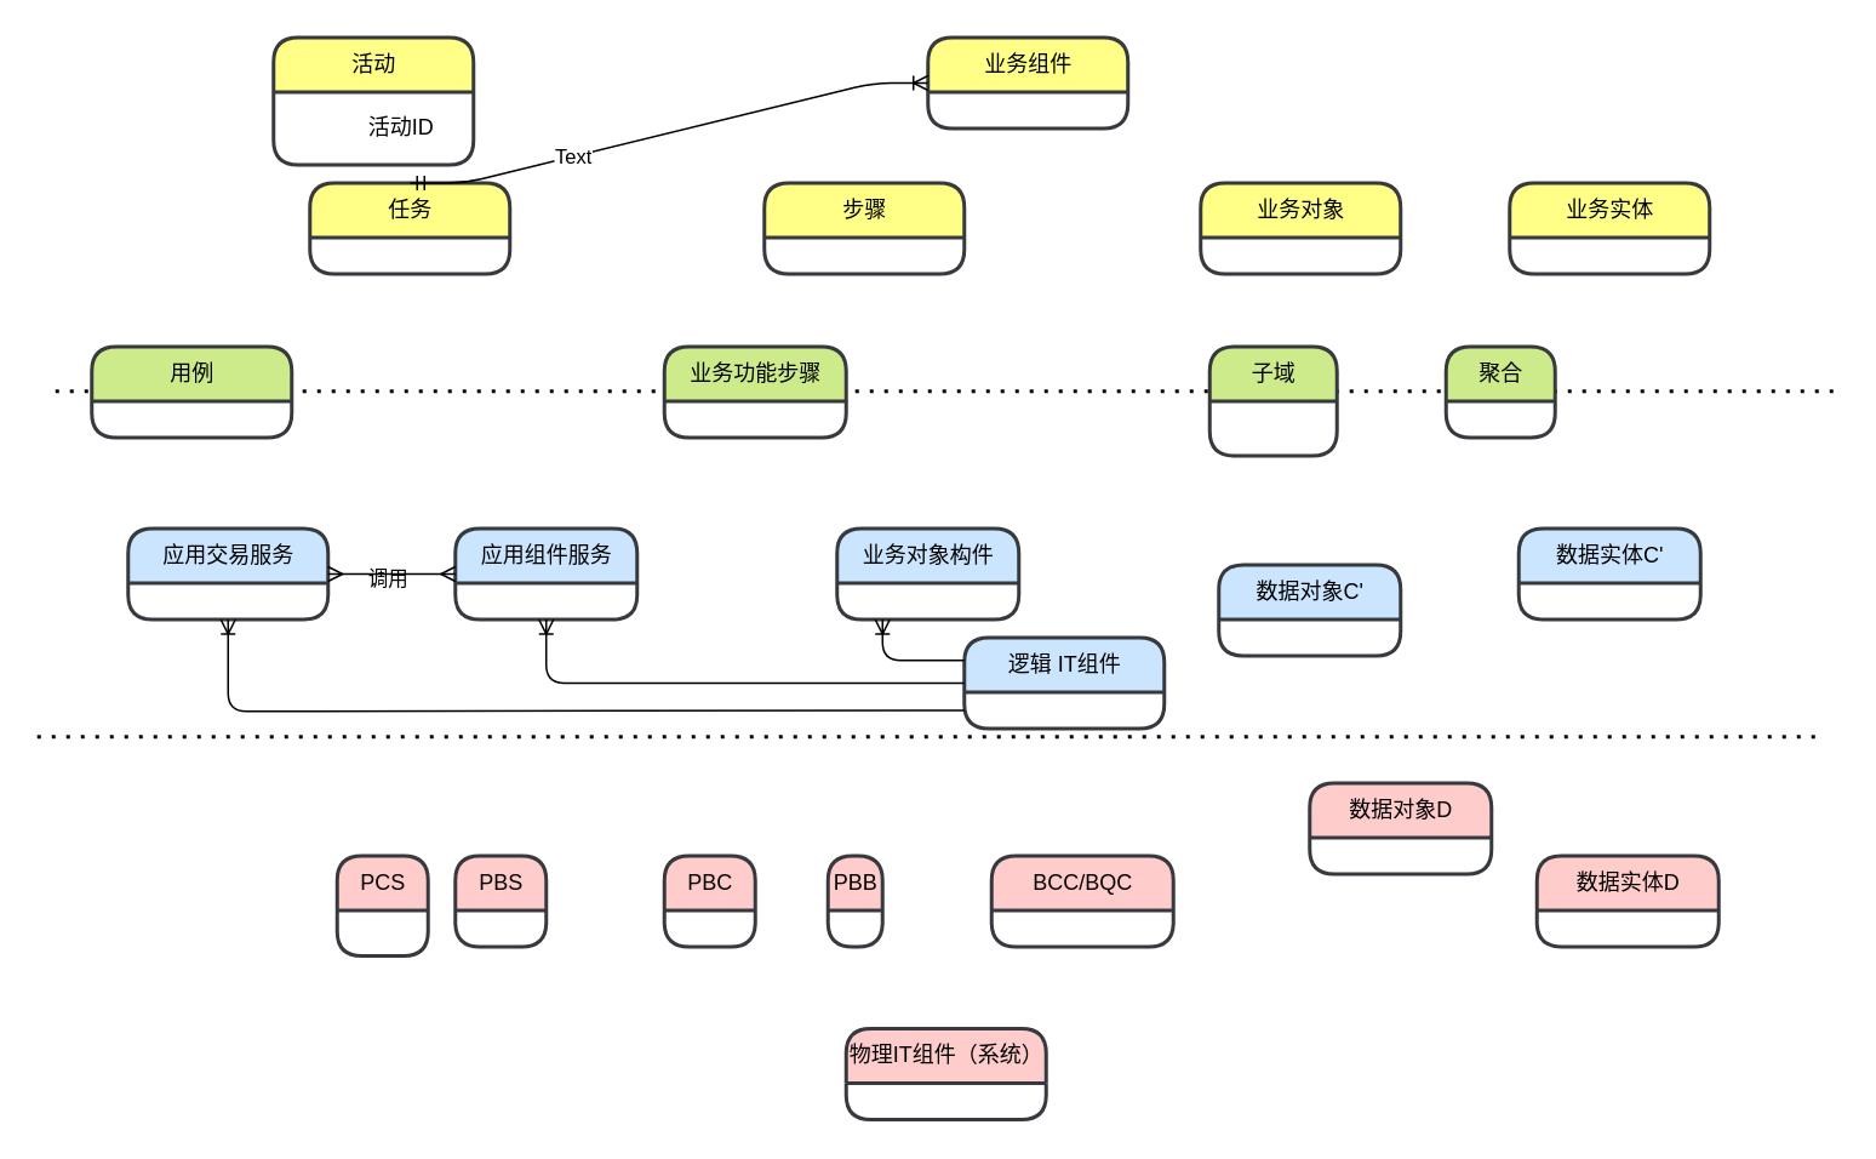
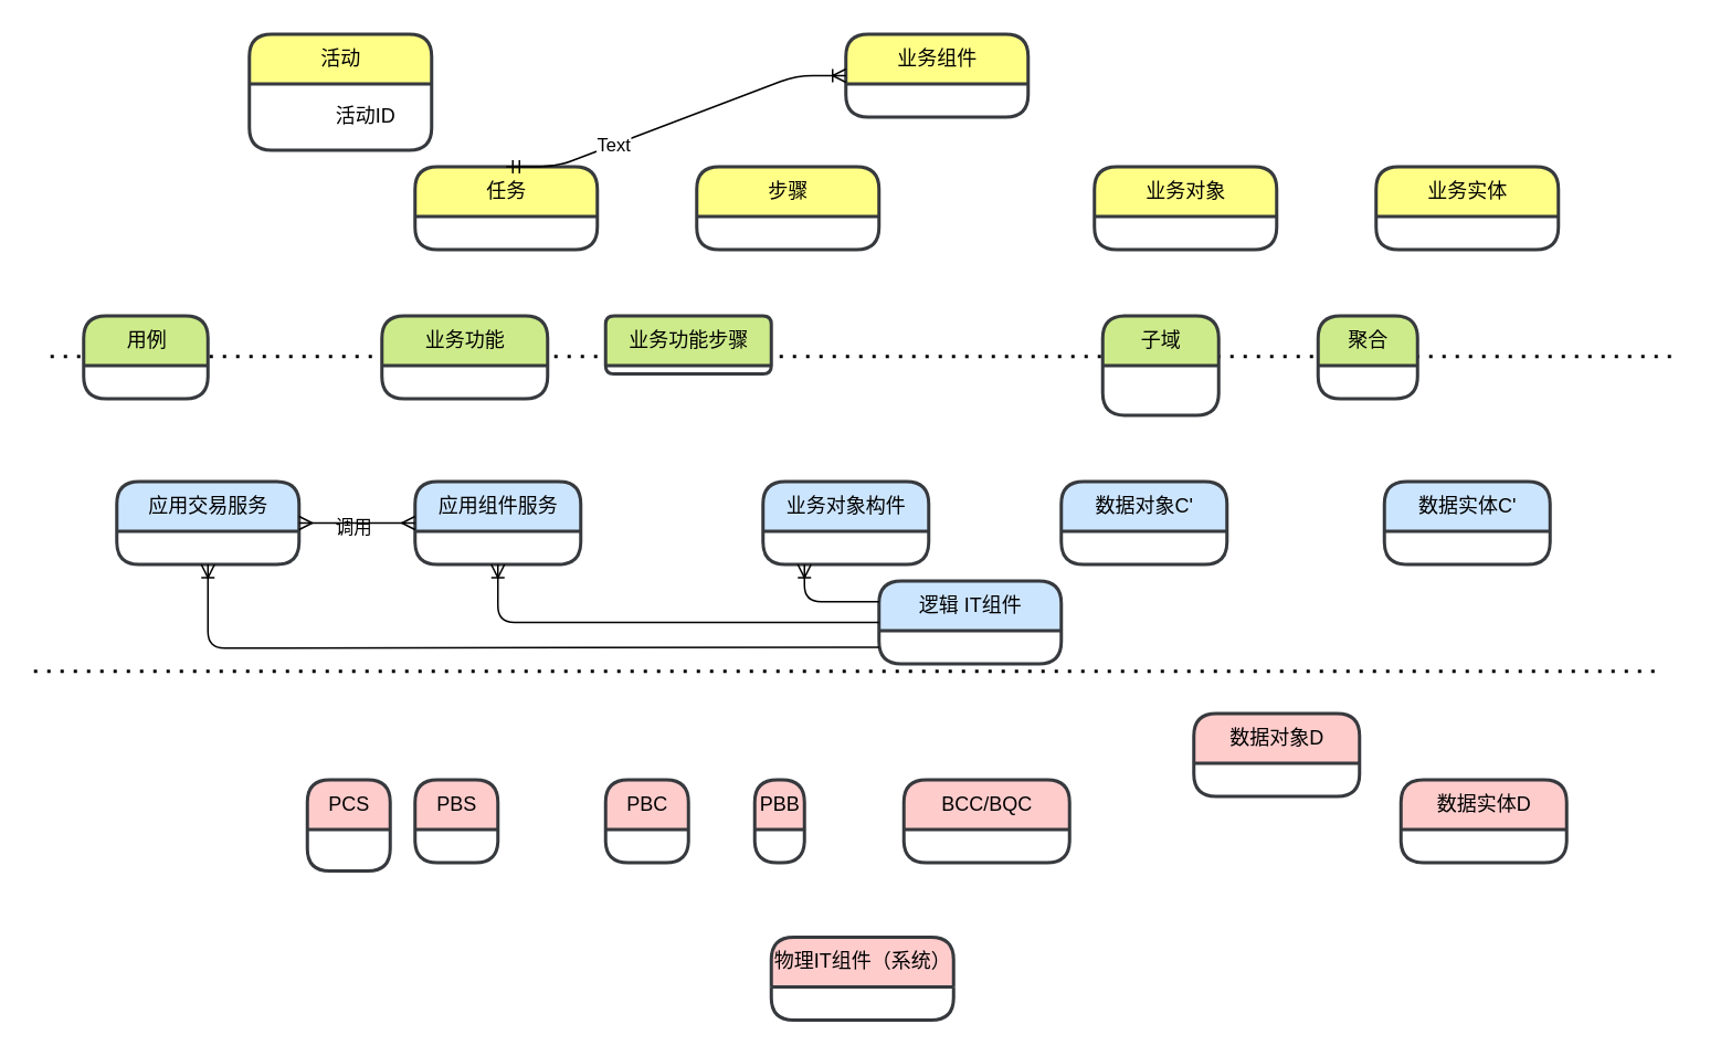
  <mxCell id="0" />
  <mxCell id="1" parent="0" />
  <mxCell id="2" value="" style="endArrow=none;dashed=1;html=1;dashPattern=1 3;strokeWidth=2;" parent="1" edge="1"><mxGeometry width="50" height="50" relative="1" as="geometry"><mxPoint x="30" y="214.5" as="sourcePoint" /><mxPoint x="1010" y="214.5" as="targetPoint" /></mxGeometry></mxCell>
  <mxCell id="3" value="应用交易服务" style="swimlane;childLayout=stackLayout;horizontal=1;startSize=30;horizontalStack=0;rounded=1;fontSize=12;fontStyle=0;strokeWidth=2;resizeParent=0;resizeLast=1;shadow=0;dashed=0;align=center;fontFamily=Helvetica;fontColor=#000000;strokeColor=#36393d;fillColor=#cce5ff;html=1;" parent="1" vertex="1"><mxGeometry x="70" y="290" width="110" height="50" as="geometry" /></mxCell>
  <mxCell id="4" value="应用组件服务" style="swimlane;childLayout=stackLayout;horizontal=1;startSize=30;horizontalStack=0;rounded=1;fontSize=12;fontStyle=0;strokeWidth=2;resizeParent=0;resizeLast=1;shadow=0;dashed=0;align=center;fontFamily=Helvetica;fontColor=#000000;strokeColor=#36393d;fillColor=#cce5ff;html=1;" parent="1" vertex="1"><mxGeometry x="250" y="290" width="100" height="50" as="geometry" /></mxCell>
  <mxCell id="5" value="" style="edgeStyle=entityRelationEdgeStyle;fontSize=12;html=1;endArrow=ERmany;startArrow=ERmany;" parent="1" target="4" edge="1"><mxGeometry width="100" height="100" relative="1" as="geometry"><mxPoint x="180" y="315" as="sourcePoint" /><mxPoint x="260" y="270" as="targetPoint" /></mxGeometry></mxCell>
  <mxCell id="6" value="调用" style="swimlane;childLayout=stackLayout;horizontal=1;startSize=30;horizontalStack=0;rounded=1;fontSize=11;fontStyle=0;strokeWidth=2;resizeParent=0;resizeLast=1;shadow=0;dashed=0;align=center;fontFamily=Helvetica;fontColor=#000000;strokeColor=none;fillColor=none;gradientColor=none;html=1;" parent="5" vertex="1" connectable="0"><mxGeometry x="-0.086" y="-2" relative="1" as="geometry"><mxPoint as="offset" /></mxGeometry></mxCell>
  <mxCell id="7" value="活动" style="swimlane;childLayout=stackLayout;horizontal=1;startSize=30;horizontalStack=0;rounded=1;fontSize=12;fontStyle=0;strokeWidth=2;resizeParent=0;resizeLast=1;shadow=0;dashed=0;align=center;fontFamily=Helvetica;fontColor=#000000;strokeColor=#36393d;fillColor=#ffff88;html=1;" parent="1" vertex="1"><mxGeometry x="150" y="20" width="110" height="70" as="geometry" /></mxCell>
- <mxCell id="8" value="任务" style="swimlane;childLayout=stackLayout;horizontal=1;startSize=30;horizontalStack=0;rounded=1;fontSize=12;fontStyle=0;strokeWidth=2;resizeParent=0;resizeLast=1;shadow=0;dashed=0;align=center;fontFamily=Helvetica;fontColor=#000000;strokeColor=#36393d;fillColor=#ffff88;html=1;" parent="1" vertex="1"><mxGeometry x="170" y="100" width="110" height="50" as="geometry" /></mxCell>
+ <mxCell id="8" value="任务" style="swimlane;childLayout=stackLayout;horizontal=1;startSize=30;horizontalStack=0;rounded=1;fontSize=12;fontStyle=0;strokeWidth=2;resizeParent=0;resizeLast=1;shadow=0;dashed=0;align=center;fontFamily=Helvetica;fontColor=#000000;strokeColor=#36393d;fillColor=#ffff88;html=1;" parent="1" vertex="1"><mxGeometry x="250" y="100" width="110" height="50" as="geometry" /></mxCell>
  <mxCell id="9" value="&lt;div&gt;步骤&lt;/div&gt;" style="swimlane;childLayout=stackLayout;horizontal=1;startSize=30;horizontalStack=0;rounded=1;fontSize=12;fontStyle=0;strokeWidth=2;resizeParent=0;resizeLast=1;shadow=0;dashed=0;align=center;fontFamily=Helvetica;fontColor=#000000;strokeColor=#36393d;fillColor=#ffff88;html=1;" parent="1" vertex="1"><mxGeometry x="420" y="100" width="110" height="50" as="geometry" /></mxCell>
  <mxCell id="10" value="逻辑 IT组件" style="swimlane;childLayout=stackLayout;horizontal=1;startSize=30;horizontalStack=0;rounded=1;fontSize=12;fontStyle=0;strokeWidth=2;resizeParent=0;resizeLast=1;shadow=0;dashed=0;align=center;fontFamily=Helvetica;fontColor=#000000;strokeColor=#36393d;fillColor=#cce5ff;html=1;" parent="1" vertex="1"><mxGeometry x="530" y="350" width="110" height="50" as="geometry" /></mxCell>
  <mxCell id="11" value="业务对象" style="swimlane;childLayout=stackLayout;horizontal=1;startSize=30;horizontalStack=0;rounded=1;fontSize=12;fontStyle=0;strokeWidth=2;resizeParent=0;resizeLast=1;shadow=0;dashed=0;align=center;fontFamily=Helvetica;fontColor=#000000;strokeColor=#36393d;fillColor=#ffff88;html=1;" parent="1" vertex="1"><mxGeometry x="660" y="100" width="110" height="50" as="geometry" /></mxCell>
  <mxCell id="12" value="业务实体" style="swimlane;childLayout=stackLayout;horizontal=1;startSize=30;horizontalStack=0;rounded=1;fontSize=12;fontStyle=0;strokeWidth=2;resizeParent=0;resizeLast=1;shadow=0;dashed=0;align=center;fontFamily=Helvetica;fontColor=#000000;strokeColor=#36393d;fillColor=#ffff88;html=1;" parent="1" vertex="1"><mxGeometry x="830" y="100" width="110" height="50" as="geometry" /></mxCell>
+ <mxCell id="13" value="业务功能" style="swimlane;childLayout=stackLayout;horizontal=1;startSize=30;horizontalStack=0;rounded=1;fontSize=12;fontStyle=0;strokeWidth=2;resizeParent=0;resizeLast=1;shadow=0;dashed=0;align=center;fontFamily=Helvetica;strokeColor=#36393d;fillColor=#cdeb8b;html=1;" parent="1" vertex="1"><mxGeometry x="230" y="190" width="100" height="50" as="geometry" /></mxCell>
  <mxCell id="14" value="业务对象构件" style="swimlane;childLayout=stackLayout;horizontal=1;startSize=30;horizontalStack=0;rounded=1;fontSize=12;fontStyle=0;strokeWidth=2;resizeParent=0;resizeLast=1;shadow=0;dashed=0;align=center;fontFamily=Helvetica;fontColor=#000000;strokeColor=#36393d;fillColor=#cce5ff;html=1;" parent="1" vertex="1"><mxGeometry x="460" y="290" width="100" height="50" as="geometry" /></mxCell>
- <mxCell id="15" value="数据对象C'" style="swimlane;childLayout=stackLayout;horizontal=1;startSize=30;horizontalStack=0;rounded=1;fontSize=12;fontStyle=0;strokeWidth=2;resizeParent=0;resizeLast=1;shadow=0;dashed=0;align=center;fontFamily=Helvetica;fontColor=#000000;strokeColor=#36393d;fillColor=#cce5ff;html=1;" parent="1" vertex="1"><mxGeometry x="670" y="310" width="100" height="50" as="geometry" /></mxCell>
+ <mxCell id="15" value="数据对象C'" style="swimlane;childLayout=stackLayout;horizontal=1;startSize=30;horizontalStack=0;rounded=1;fontSize=12;fontStyle=0;strokeWidth=2;resizeParent=0;resizeLast=1;shadow=0;dashed=0;align=center;fontFamily=Helvetica;fontColor=#000000;strokeColor=#36393d;fillColor=#cce5ff;html=1;" parent="1" vertex="1"><mxGeometry x="640" y="290" width="100" height="50" as="geometry" /></mxCell>
  <mxCell id="16" value="数据实体D" style="swimlane;childLayout=stackLayout;horizontal=1;startSize=30;horizontalStack=0;rounded=1;fontSize=12;fontStyle=0;strokeWidth=2;resizeParent=0;resizeLast=1;shadow=0;dashed=0;align=center;fontFamily=Helvetica;fontColor=#000000;strokeColor=#36393d;fillColor=#ffcccc;html=1;" parent="1" vertex="1"><mxGeometry x="845" y="470" width="100" height="50" as="geometry" /></mxCell>
  <mxCell id="17" value="数据实体C'" style="swimlane;childLayout=stackLayout;horizontal=1;startSize=30;horizontalStack=0;rounded=1;fontSize=12;fontStyle=0;strokeWidth=2;resizeParent=0;resizeLast=1;shadow=0;dashed=0;align=center;fontFamily=Helvetica;fontColor=#000000;strokeColor=#36393d;fillColor=#cce5ff;html=1;" parent="1" vertex="1"><mxGeometry x="835" y="290" width="100" height="50" as="geometry" /></mxCell>
  <mxCell id="18" value="数据对象D" style="swimlane;childLayout=stackLayout;horizontal=1;startSize=30;horizontalStack=0;rounded=1;fontSize=12;fontStyle=0;strokeWidth=2;resizeParent=0;resizeLast=1;shadow=0;dashed=0;align=center;fontFamily=Helvetica;fontColor=#000000;strokeColor=#36393d;fillColor=#ffcccc;html=1;" parent="1" vertex="1"><mxGeometry x="720" y="430" width="100" height="50" as="geometry" /></mxCell>
  <mxCell id="19" value="BCC/BQC" style="swimlane;childLayout=stackLayout;horizontal=1;startSize=30;horizontalStack=0;rounded=1;fontSize=12;fontStyle=0;strokeWidth=2;resizeParent=0;resizeLast=1;shadow=0;dashed=0;align=center;fontFamily=Helvetica;fontColor=#000000;strokeColor=#36393d;fillColor=#ffcccc;html=1;" parent="1" vertex="1"><mxGeometry x="545" y="470" width="100" height="50" as="geometry" /></mxCell>
  <mxCell id="20" value="PBB" style="swimlane;childLayout=stackLayout;horizontal=1;startSize=30;horizontalStack=0;rounded=1;fontSize=12;fontStyle=0;strokeWidth=2;resizeParent=0;resizeLast=1;shadow=0;dashed=0;align=center;fontFamily=Helvetica;fontColor=#000000;strokeColor=#36393d;fillColor=#ffcccc;html=1;" parent="1" vertex="1"><mxGeometry x="455" y="470" width="30" height="50" as="geometry" /></mxCell>
  <mxCell id="21" value="PBC" style="swimlane;childLayout=stackLayout;horizontal=1;startSize=30;horizontalStack=0;rounded=1;fontSize=12;fontStyle=0;strokeWidth=2;resizeParent=0;resizeLast=1;shadow=0;dashed=0;align=center;fontFamily=Helvetica;fontColor=#000000;strokeColor=#36393d;fillColor=#ffcccc;html=1;" parent="1" vertex="1"><mxGeometry x="365" y="470" width="50" height="50" as="geometry" /></mxCell>
  <mxCell id="22" value="PBS" style="swimlane;childLayout=stackLayout;horizontal=1;startSize=30;horizontalStack=0;rounded=1;fontSize=12;fontStyle=0;strokeWidth=2;resizeParent=0;resizeLast=1;shadow=0;dashed=0;align=center;fontFamily=Helvetica;fontColor=#000000;strokeColor=#36393d;fillColor=#ffcccc;html=1;" parent="1" vertex="1"><mxGeometry x="250" y="470" width="50" height="50" as="geometry" /></mxCell>
  <mxCell id="23" value="PCS" style="swimlane;childLayout=stackLayout;horizontal=1;startSize=30;horizontalStack=0;rounded=1;fontSize=12;fontStyle=0;strokeWidth=2;resizeParent=0;resizeLast=1;shadow=0;dashed=0;align=center;fontFamily=Helvetica;fontColor=#000000;strokeColor=#36393d;fillColor=#ffcccc;html=1;" parent="1" vertex="1"><mxGeometry x="185" y="470" width="50" height="55" as="geometry" /></mxCell>
  <mxCell id="24" value="物理IT组件（系统）" style="swimlane;childLayout=stackLayout;horizontal=1;startSize=30;horizontalStack=0;rounded=1;fontSize=12;fontStyle=0;strokeWidth=2;resizeParent=0;resizeLast=1;shadow=0;dashed=0;align=center;fontFamily=Helvetica;fontColor=#000000;strokeColor=#36393d;fillColor=#ffcccc;html=1;" parent="1" vertex="1"><mxGeometry x="465" y="565" width="110" height="50" as="geometry" /></mxCell>
  <mxCell id="25" value="" style="endArrow=none;dashed=1;html=1;dashPattern=1 3;strokeWidth=2;" parent="1" edge="1"><mxGeometry width="50" height="50" relative="1" as="geometry"><mxPoint x="20" y="404.5" as="sourcePoint" /><mxPoint x="1000" y="404.5" as="targetPoint" /></mxGeometry></mxCell>
  <mxCell id="26" value="聚合" style="swimlane;childLayout=stackLayout;horizontal=1;startSize=30;horizontalStack=0;rounded=1;fontSize=12;fontStyle=0;strokeWidth=2;resizeParent=0;resizeLast=1;shadow=0;dashed=0;align=center;fontFamily=Helvetica;strokeColor=#36393d;fillColor=#cdeb8b;html=1;" parent="1" vertex="1"><mxGeometry x="795" y="190" width="60" height="50" as="geometry" /></mxCell>
- <mxCell id="27" value="用例" style="swimlane;childLayout=stackLayout;horizontal=1;startSize=30;horizontalStack=0;rounded=1;fontSize=12;fontStyle=0;strokeWidth=2;resizeParent=0;resizeLast=1;shadow=0;dashed=0;align=center;fontFamily=Helvetica;strokeColor=#36393d;fillColor=#cdeb8b;html=1;" parent="1" vertex="1"><mxGeometry x="50" y="190" width="110" height="50" as="geometry" /></mxCell>
+ <mxCell id="27" value="用例" style="swimlane;childLayout=stackLayout;horizontal=1;startSize=30;horizontalStack=0;rounded=1;fontSize=12;fontStyle=0;strokeWidth=2;resizeParent=0;resizeLast=1;shadow=0;dashed=0;align=center;fontFamily=Helvetica;strokeColor=#36393d;fillColor=#cdeb8b;html=1;" parent="1" vertex="1"><mxGeometry x="50" y="190" width="75" height="50" as="geometry" /></mxCell>
  <mxCell id="28" value="子域" style="swimlane;childLayout=stackLayout;horizontal=1;startSize=30;horizontalStack=0;rounded=1;fontSize=12;fontStyle=0;strokeWidth=2;resizeParent=0;resizeLast=1;shadow=0;dashed=0;align=center;fontFamily=Helvetica;strokeColor=#36393d;fillColor=#cdeb8b;html=1;" parent="1" vertex="1"><mxGeometry x="665" y="190" width="70" height="60" as="geometry" /></mxCell>
  <mxCell id="29" value="业务组件" style="swimlane;childLayout=stackLayout;horizontal=1;startSize=30;horizontalStack=0;rounded=1;fontSize=12;fontStyle=0;strokeWidth=2;resizeParent=0;resizeLast=1;shadow=0;dashed=0;align=center;fontFamily=Helvetica;fontColor=#000000;strokeColor=#36393d;fillColor=#ffff88;html=1;" parent="1" vertex="1"><mxGeometry x="510" y="20" width="110" height="50" as="geometry" /></mxCell>
  <mxCell id="30" value="" style="edgeStyle=entityRelationEdgeStyle;fontSize=12;html=1;endArrow=ERoneToMany;startArrow=ERmandOne;exitX=0.5;exitY=0;exitDx=0;exitDy=0;entryX=0;entryY=0.5;entryDx=0;entryDy=0;" parent="1" source="8" target="29" edge="1"><mxGeometry width="100" height="100" relative="1" as="geometry"><mxPoint x="425" y="60" as="sourcePoint" /><mxPoint x="525" y="-40" as="targetPoint" /></mxGeometry></mxCell>
  <mxCell id="31" value="Text" style="edgeLabel;html=1;align=center;verticalAlign=middle;resizable=0;points=[];" parent="30" vertex="1" connectable="0"><mxGeometry x="-0.374" relative="1" as="geometry"><mxPoint as="offset" /></mxGeometry></mxCell>
  <mxCell id="32" value="&lt;div&gt;活动ID&lt;/div&gt;" style="text;html=1;align=center;verticalAlign=middle;resizable=0;points=[];autosize=1;" parent="1" vertex="1"><mxGeometry x="195" y="60" width="50" height="20" as="geometry" /></mxCell>
- <mxCell id="33" value="业务功能步骤" style="swimlane;childLayout=stackLayout;horizontal=1;startSize=30;horizontalStack=0;rounded=1;fontSize=12;fontStyle=0;strokeWidth=2;resizeParent=0;resizeLast=1;shadow=0;dashed=0;align=center;fontFamily=Helvetica;strokeColor=#36393d;fillColor=#cdeb8b;html=1;" parent="1" vertex="1"><mxGeometry x="365" y="190" width="100" height="50" as="geometry" /></mxCell>
+ <mxCell id="33" value="业务功能步骤" style="swimlane;childLayout=stackLayout;horizontal=1;startSize=30;horizontalStack=0;rounded=1;fontSize=12;fontStyle=0;strokeWidth=2;resizeParent=0;resizeLast=1;shadow=0;dashed=0;align=center;fontFamily=Helvetica;strokeColor=#36393d;fillColor=#cdeb8b;html=1;" parent="1" vertex="1"><mxGeometry x="365" y="190" width="100" height="35" as="geometry" /></mxCell>
  <mxCell id="34" value="" style="edgeStyle=orthogonalEdgeStyle;fontSize=12;html=1;endArrow=ERoneToMany;entryX=0.5;entryY=1;entryDx=0;entryDy=0;rounded=1;exitX=0;exitY=0.5;exitDx=0;exitDy=0;" parent="1" source="10" target="4" edge="1"><mxGeometry width="100" height="100" relative="1" as="geometry"><mxPoint x="530" y="388" as="sourcePoint" /><mxPoint x="590" y="320" as="targetPoint" /></mxGeometry></mxCell>
  <mxCell id="35" value="" style="edgeStyle=orthogonalEdgeStyle;fontSize=12;html=1;endArrow=ERoneToMany;rounded=1;exitX=0;exitY=0.25;exitDx=0;exitDy=0;" parent="1" source="10" edge="1"><mxGeometry width="100" height="100" relative="1" as="geometry"><mxPoint x="400" y="363" as="sourcePoint" /><mxPoint x="485" y="340" as="targetPoint" /><Array as="points"><mxPoint x="485" y="363" /></Array></mxGeometry></mxCell>
  <mxCell id="36" value="" style="edgeStyle=orthogonalEdgeStyle;fontSize=12;html=1;endArrow=ERoneToMany;entryX=0.5;entryY=1;entryDx=0;entryDy=0;rounded=1;" edge="1" parent="1" target="3"><mxGeometry width="100" height="100" relative="1" as="geometry"><mxPoint x="530" y="390" as="sourcePoint" /><mxPoint x="310" y="350" as="targetPoint" /></mxGeometry></mxCell>
